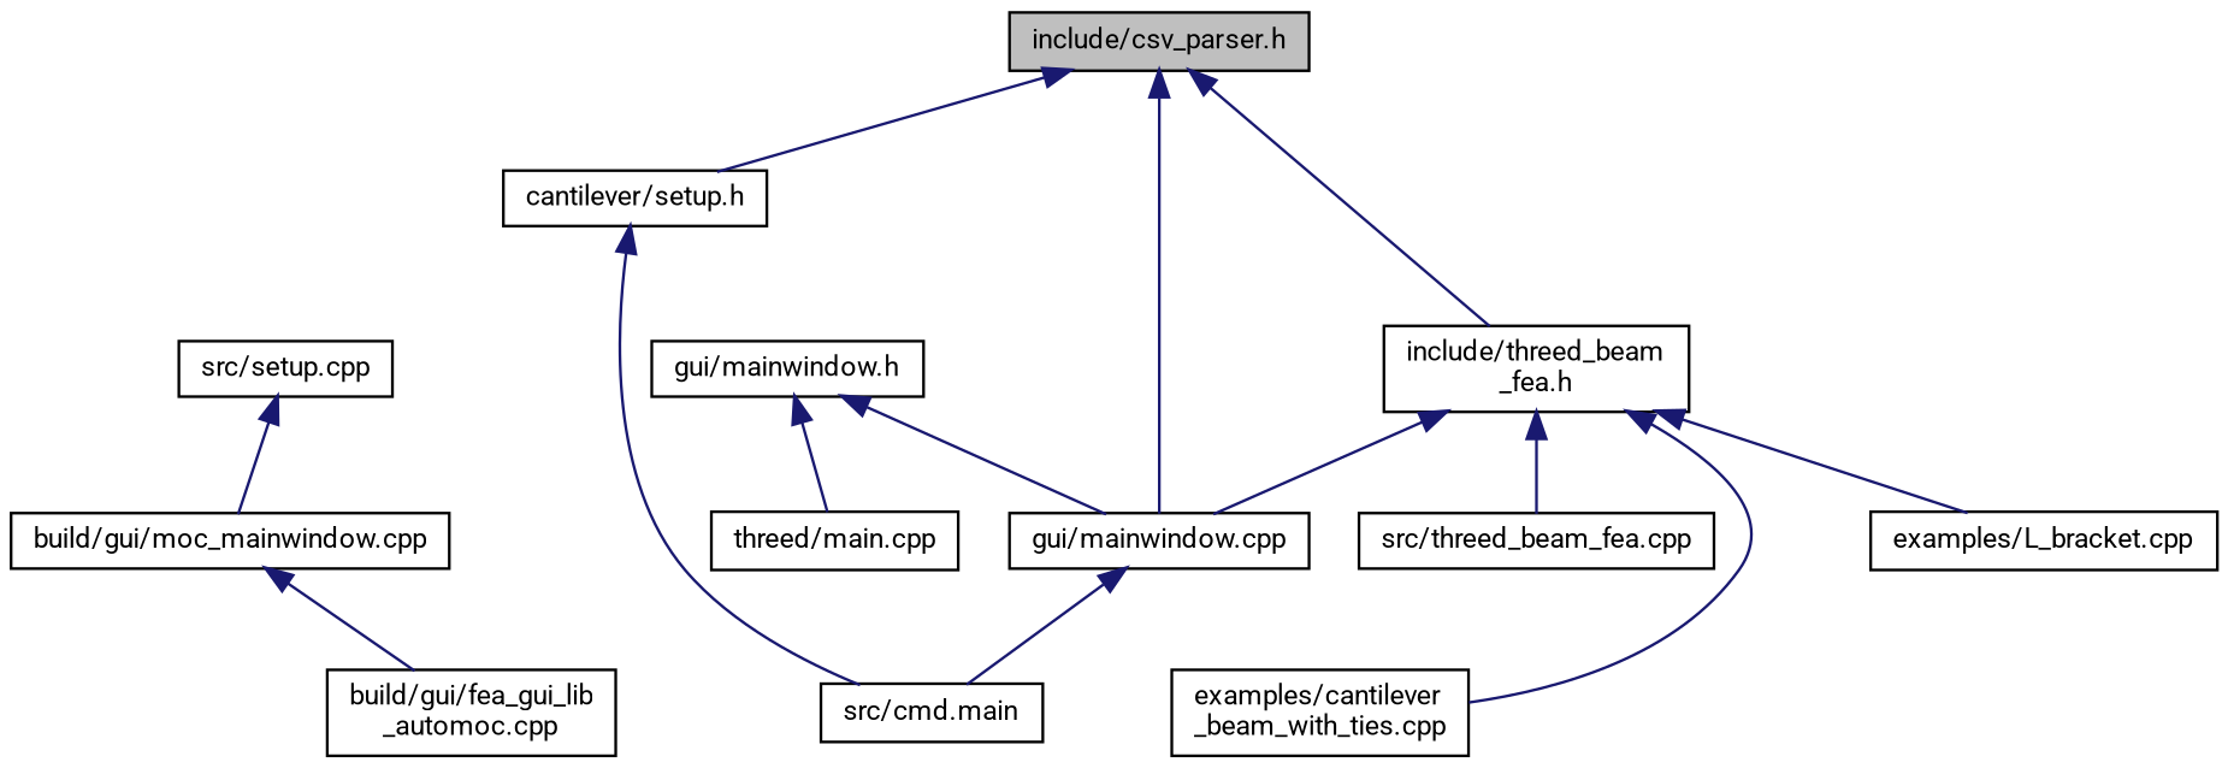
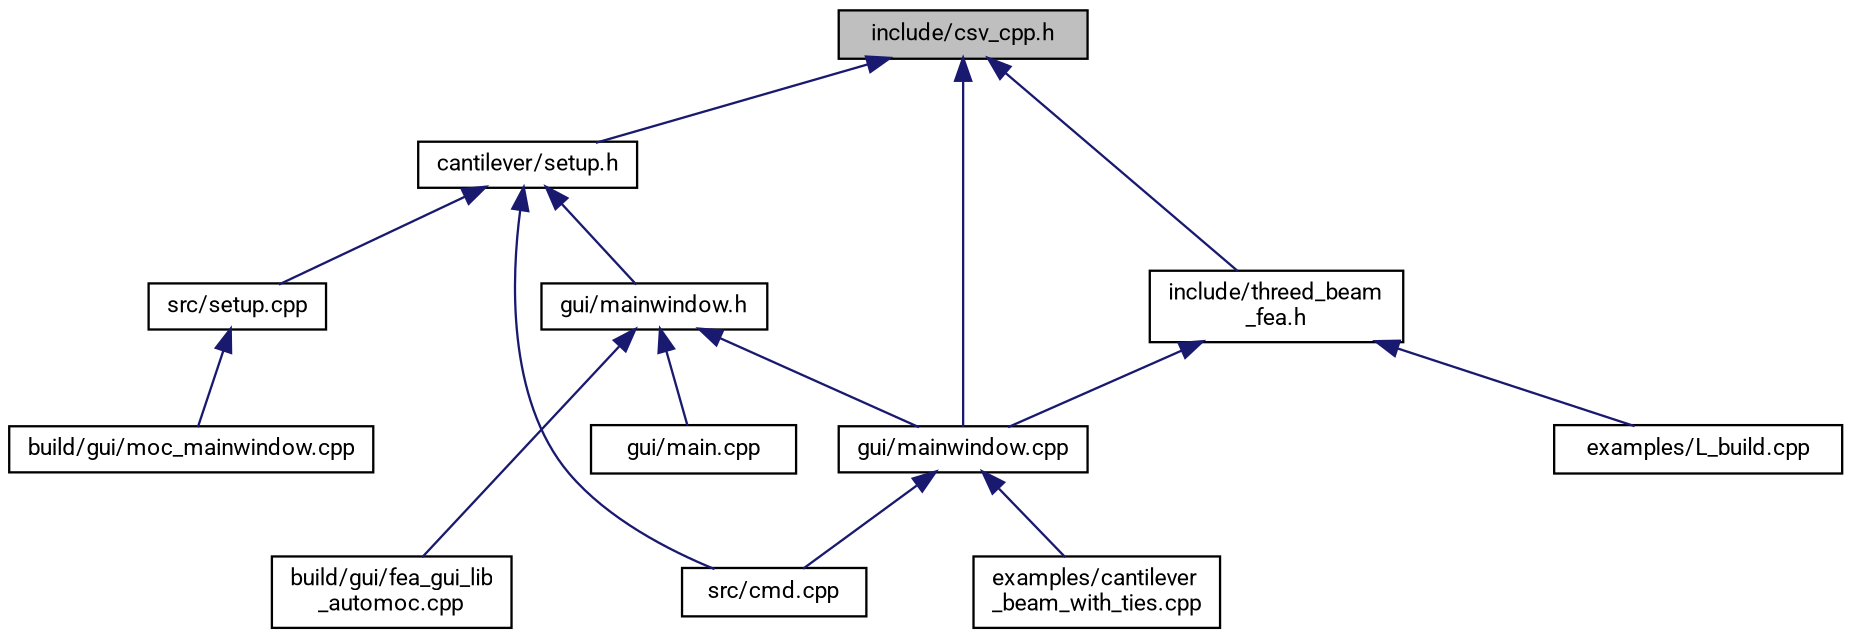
  digraph {
    fontname=Roboto
    node [color=black fillcolor=white fontname=Roboto fontsize=10 shape=record style=filled]
    edge [color=midnightblue dir=back fontname=Roboto fontsize=10 labelfontname=Helvetica labelfontsize=10 style=solid]
-   n1 [fillcolor=grey75 fontcolor=black height=0.2 label="include/csv_parser.h" width=0.4]
+   n1 [fillcolor=grey75 fontcolor=black height=0.2 label="include/csv_cpp.h" width=0.4]
    n2 [height=0.2 label="gui/mainwindow.cpp" width=0.4]
    n3 [height=0.2 label="cantilever/setup.h" width=0.4]
    n4 [height=0.2 label="include/threed_beam\l_fea.h" width=0.4]
-   n5 [height=0.2 label="src/cmd.main" width=0.4]
+   n5 [height=0.2 label="src/cmd.cpp" width=0.4]
    n6 [height=0.2 label="gui/mainwindow.h" width=0.4]
    n7 [height=0.2 label="src/setup.cpp" width=0.4]
    n8 [height=0.2 label="examples/cantilever\l_beam_with_ties.cpp" width=0.4]
-   n9 [height=0.2 label="examples/L_bracket.cpp" width=0.4]
-   n10 [height=0.2 label="src/threed_beam_fea.cpp" width=0.4]
-   n11 [height=0.2 label="threed/main.cpp" width=0.4]
+   n9 [height=0.2 label="examples/L_build.cpp" width=0.4]
+   n11 [height=0.2 label="gui/main.cpp" width=0.4]
    n12 [height=0.2 label="build/gui/moc_mainwindow.cpp" width=0.4]
    n13 [height=0.2 label="build/gui/fea_gui_lib\l_automoc.cpp" width=0.4]
    n1 -> n2
    n1 -> n3
    n1 -> n4
    n2 -> n5
    n3 -> n5
+   n3 -> n6
+   n3 -> n7
    n4 -> n2
-   n4 -> n8
+   n2 -> n8
    n4 -> n9
-   n4 -> n10
    n6 -> n2
    n6 -> n11
    n7 -> n12
-   n12 -> n13
+   n6 -> n13
  }
